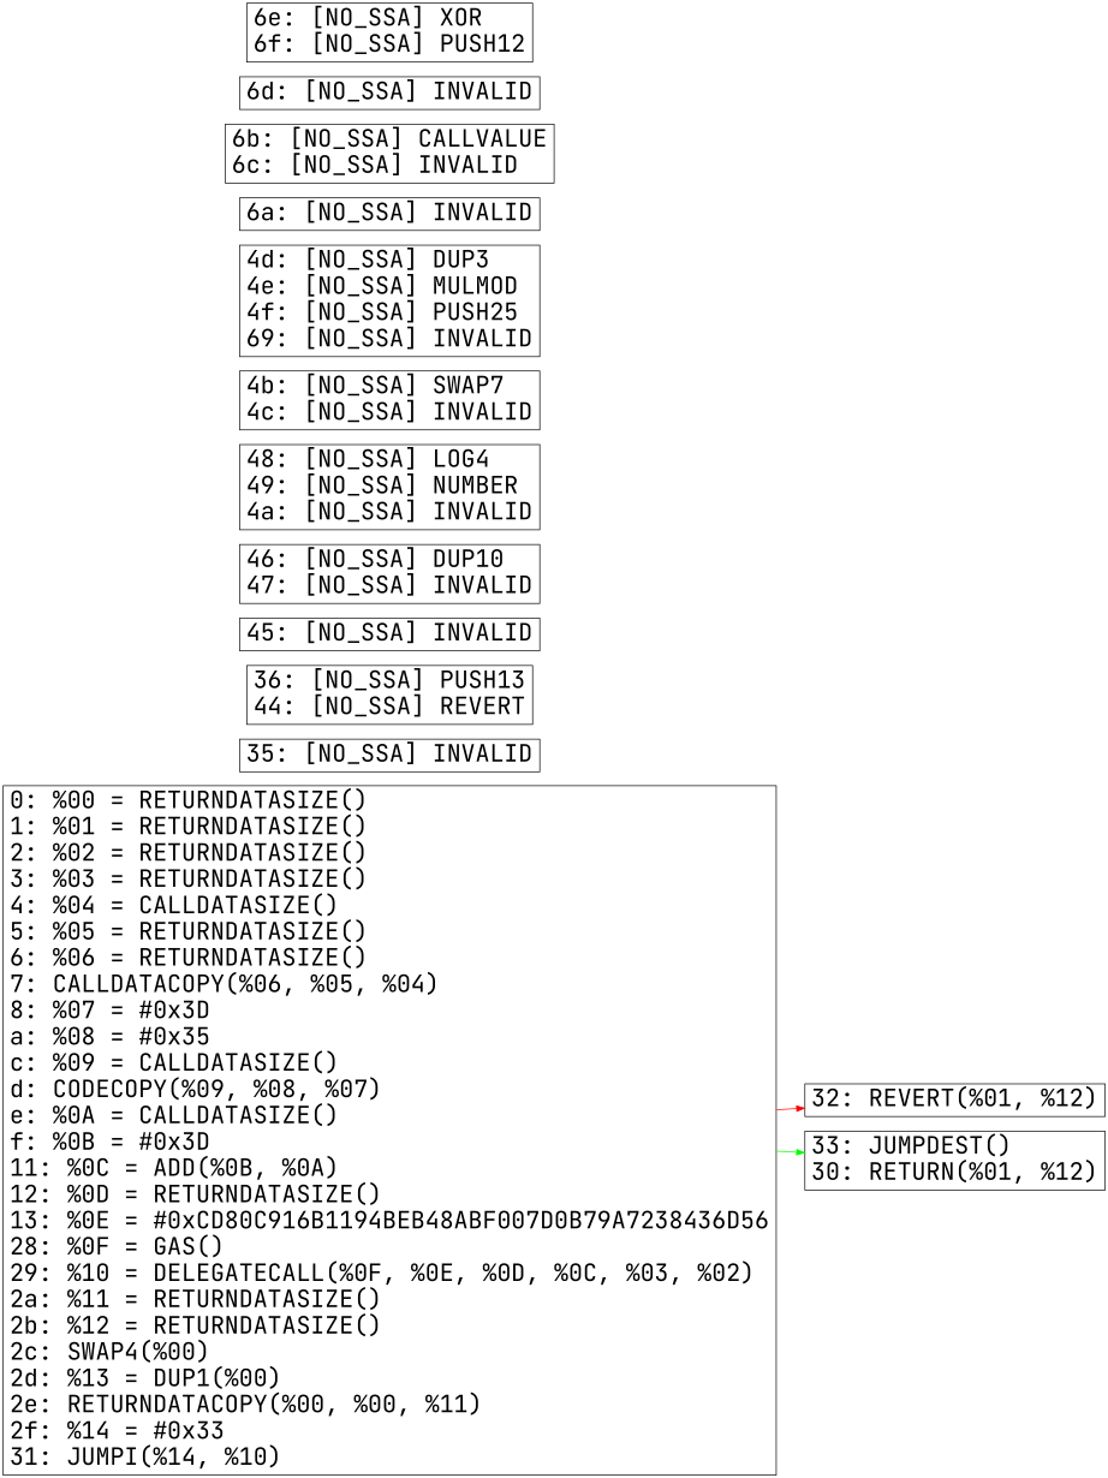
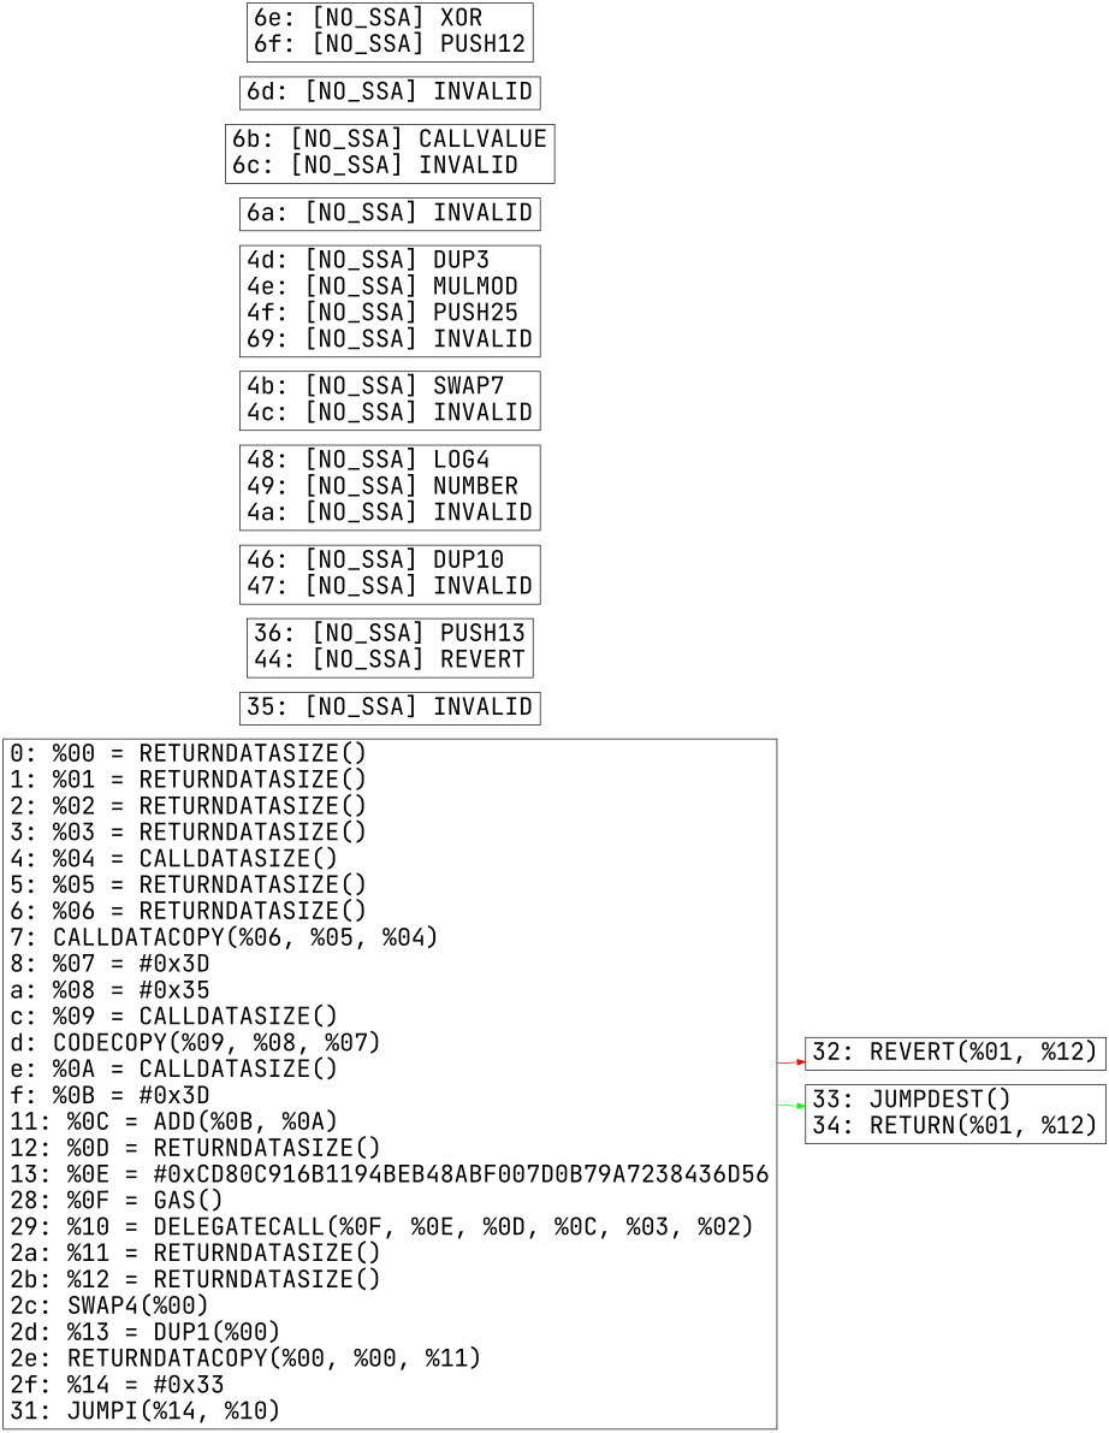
  digraph {
    rankdir=LR
    fontname="JetBrains Mono"
    node [fontname="JetBrains Mono" fontsize=30.0 rank=same shape=box]
    edge [fontname="JetBrains Mono"]
    n1 [label="0: %00 = RETURNDATASIZE()\l1: %01 = RETURNDATASIZE()\l2: %02 = RETURNDATASIZE()\l3: %03 = RETURNDATASIZE()\l4: %04 = CALLDATASIZE()\l5: %05 = RETURNDATASIZE()\l6: %06 = RETURNDATASIZE()\l7: CALLDATACOPY(%06, %05, %04)\l8: %07 = #0x3D\la: %08 = #0x35\lc: %09 = CALLDATASIZE()\ld: CODECOPY(%09, %08, %07)\le: %0A = CALLDATASIZE()\lf: %0B = #0x3D\l11: %0C = ADD(%0B, %0A)\l12: %0D = RETURNDATASIZE()\l13: %0E = #0xCD80C916B1194BEB48ABF007D0B79A7238436D56\l28: %0F = GAS()\l29: %10 = DELEGATECALL(%0F, %0E, %0D, %0C, %03, %02)\l2a: %11 = RETURNDATASIZE()\l2b: %12 = RETURNDATASIZE()\l2c: SWAP4(%00)\l2d: %13 = DUP1(%00)\l2e: RETURNDATACOPY(%00, %00, %11)\l2f: %14 = #0x33\l31: JUMPI(%14, %10)\l"]
    n2 [label="32: REVERT(%01, %12)\l"]
-   n3 [label="33: JUMPDEST()\l30: RETURN(%01, %12)\l"]
+   n3 [label="33: JUMPDEST()\l34: RETURN(%01, %12)\l"]
    n4 [label="35: [NO_SSA] INVALID\l"]
    n5 [label="36: [NO_SSA] PUSH13\l44: [NO_SSA] REVERT\l"]
-   n6 [label="45: [NO_SSA] INVALID\l"]
    n7 [label="46: [NO_SSA] DUP10\l47: [NO_SSA] INVALID\l"]
    n8 [label="48: [NO_SSA] LOG4\l49: [NO_SSA] NUMBER\l4a: [NO_SSA] INVALID\l"]
    n9 [label="4b: [NO_SSA] SWAP7\l4c: [NO_SSA] INVALID\l"]
    n10 [label="4d: [NO_SSA] DUP3\l4e: [NO_SSA] MULMOD\l4f: [NO_SSA] PUSH25\l69: [NO_SSA] INVALID\l"]
    n11 [label="6a: [NO_SSA] INVALID\l"]
    n12 [label="6b: [NO_SSA] CALLVALUE\l6c: [NO_SSA] INVALID\l"]
    n13 [label="6d: [NO_SSA] INVALID\l"]
    n14 [label="6e: [NO_SSA] XOR\l6f: [NO_SSA] PUSH12\l"]
    subgraph sub_1 {
      n1
      n2
      n3
      n4
      n5
-     n6
      n7
      n8
      n9
      n10
      n11
      n12
      n13
      n14
    }
    n1 -> n2 [color=red]
    n1 -> n3 [color=green]
  }
